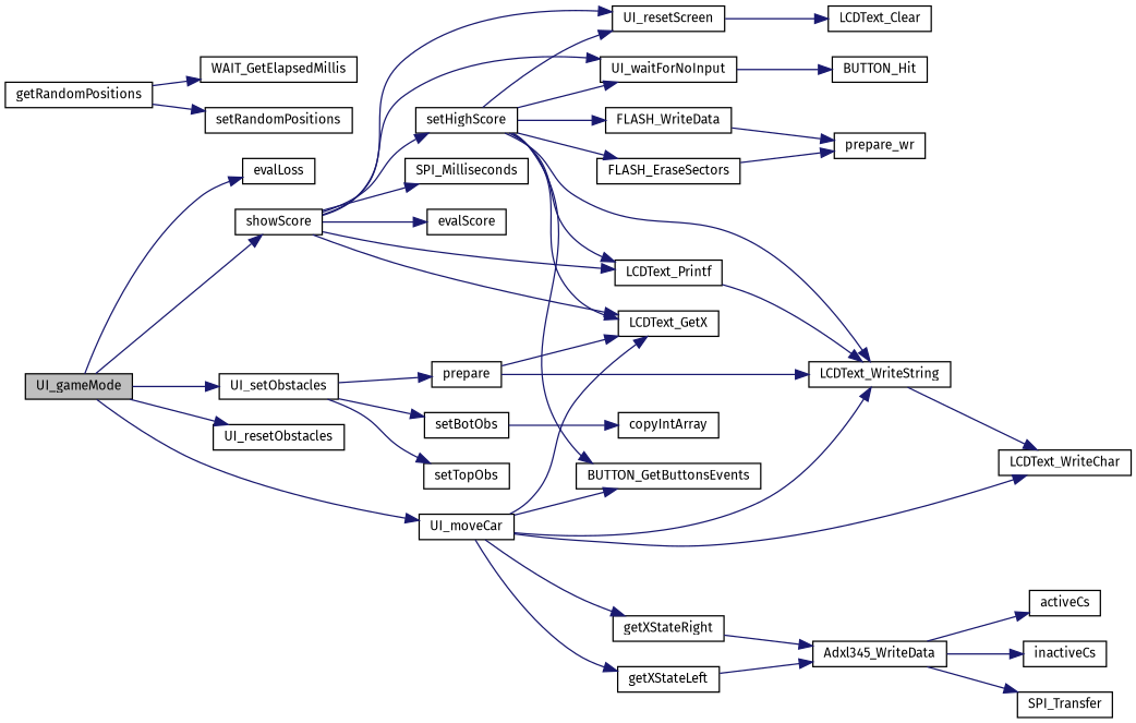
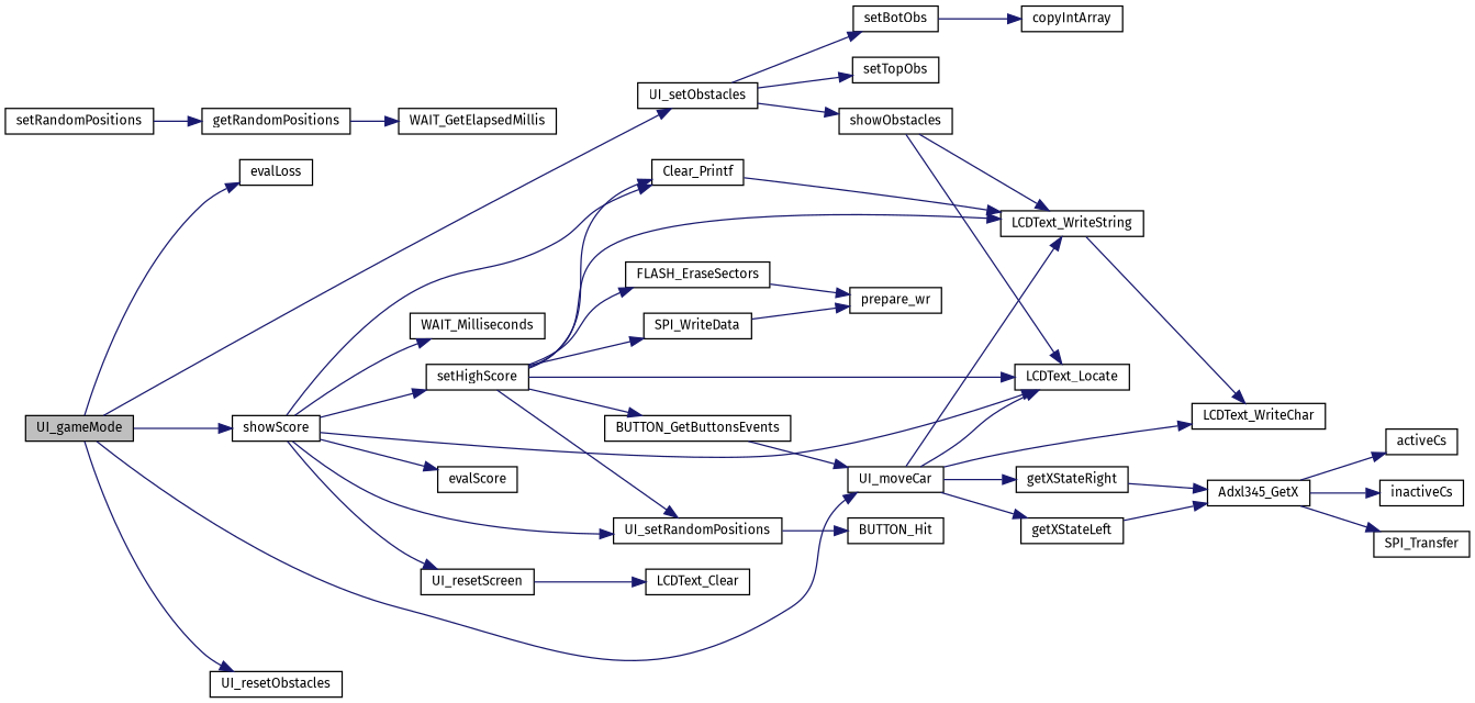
  digraph {
    fontname="Fira Sans"
    rankdir=LR
    node [color=black fillcolor=white fontname="Fira Sans" fontsize=10 shape=record style=filled]
    edge [color=midnightblue fontname="Fira Sans" fontsize=10 labelfontname=Helvetica labelfontsize=10 style=solid]
    n1 [fillcolor=grey75 fontcolor=black height=0.2 label=UI_gameMode width=0.4]
    n2 [height=0.2 label=evalLoss width=0.4]
    n3 [height=0.2 label=showScore width=0.4]
    n4 [height=0.2 label=UI_moveCar width=0.4]
    n5 [height=0.2 label=UI_resetObstacles width=0.4]
    n6 [height=0.2 label=UI_setObstacles width=0.4]
    n7 [height=0.2 label=evalScore width=0.4]
-   n8 [height=0.2 label=LCDText_GetX width=0.4]
-   n9 [height=0.2 label=LCDText_Printf width=0.4]
+   n8 [height=0.2 label=LCDText_Locate width=0.4]
+   n9 [height=0.2 label=Clear_Printf width=0.4]
    n10 [height=0.2 label=setHighScore width=0.4]
    n11 [height=0.2 label=UI_resetScreen width=0.4]
-   n12 [height=0.2 label=UI_waitForNoInput width=0.4]
-   n13 [height=0.2 label=SPI_Milliseconds width=0.4]
+   n12 [height=0.2 label=UI_setRandomPositions width=0.4]
+   n13 [height=0.2 label=WAIT_Milliseconds width=0.4]
    n14 [height=0.2 label=LCDText_WriteString width=0.4]
    n15 [height=0.2 label=LCDText_WriteChar width=0.4]
    n16 [height=0.2 label=BUTTON_GetButtonsEvents width=0.4]
    n17 [height=0.2 label=getXStateLeft width=0.4]
    n18 [height=0.2 label=getXStateRight width=0.4]
    n19 [height=0.2 label=setBotObs width=0.4]
    n20 [height=0.2 label=setTopObs width=0.4]
-   n21 [height=0.2 label=prepare width=0.4]
+   n21 [height=0.2 label=showObstacles width=0.4]
    n22 [height=0.2 label=FLASH_EraseSectors width=0.4]
-   n23 [height=0.2 label=FLASH_WriteData width=0.4]
+   n23 [height=0.2 label=SPI_WriteData width=0.4]
    n24 [height=0.2 label=LCDText_Clear width=0.4]
    n25 [height=0.2 label=BUTTON_Hit width=0.4]
    n26 [height=0.2 label=prepare_wr width=0.4]
    n27 [height=0.2 label=WAIT_GetElapsedMillis width=0.4]
-   n28 [height=0.2 label=Adxl345_WriteData width=0.4]
+   n28 [height=0.2 label=Adxl345_GetX width=0.4]
    n29 [height=0.2 label=activeCs width=0.4]
    n30 [height=0.2 label=inactiveCs width=0.4]
    n31 [height=0.2 label=SPI_Transfer width=0.4]
    n32 [height=0.2 label=copyIntArray width=0.4]
    n33 [height=0.2 label=setRandomPositions width=0.4]
    n34 [height=0.2 label=getRandomPositions width=0.4]
    n1 -> n2
    n1 -> n3
    n1 -> n4
    n1 -> n5
    n1 -> n6
    n3 -> n7
    n3 -> n8
    n3 -> n9
    n3 -> n10
    n3 -> n11
    n3 -> n12
    n3 -> n13
    n4 -> n8
    n4 -> n14
    n4 -> n15
-   n4 -> n16
+   n16 -> n4
    n4 -> n17
    n4 -> n18
    n6 -> n19
    n6 -> n20
    n6 -> n21
    n9 -> n14
    n10 -> n8
    n10 -> n9
-   n10 -> n11
    n10 -> n12
    n10 -> n14
    n10 -> n16
    n10 -> n22
    n10 -> n23
    n11 -> n24
    n12 -> n25
    n14 -> n15
    n17 -> n28
    n18 -> n28
    n19 -> n32
    n21 -> n8
    n21 -> n14
    n22 -> n26
    n23 -> n26
    n28 -> n29
    n28 -> n30
    n28 -> n31
-   n34 -> n33
+   n33 -> n34
    n34 -> n27
  }
